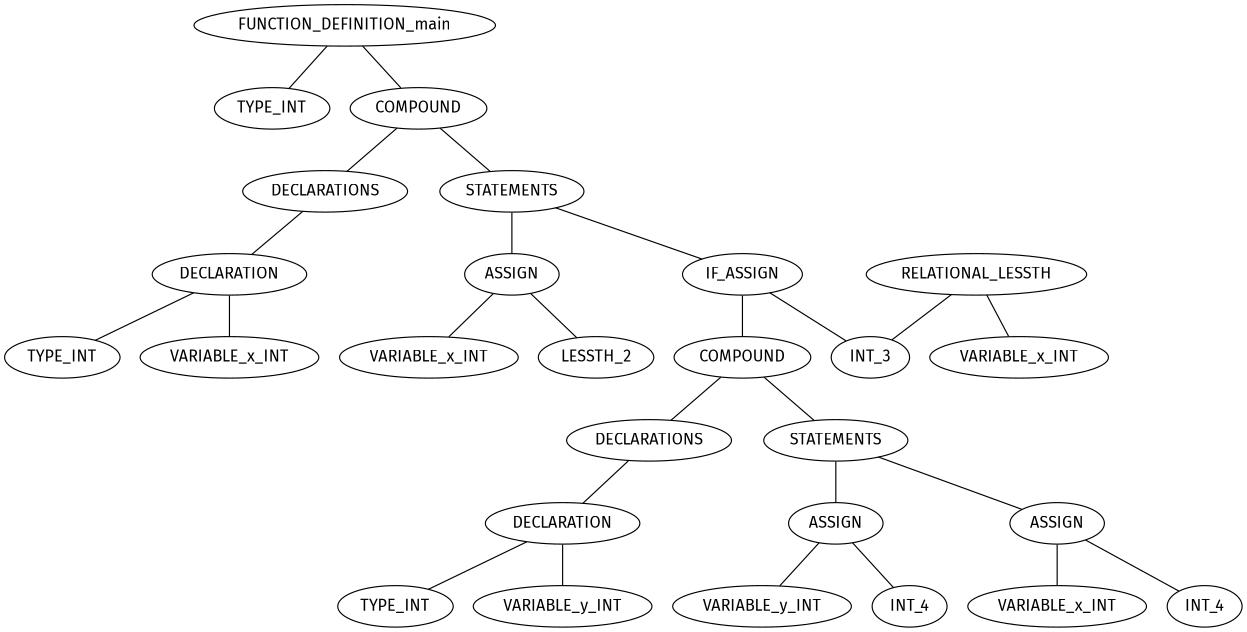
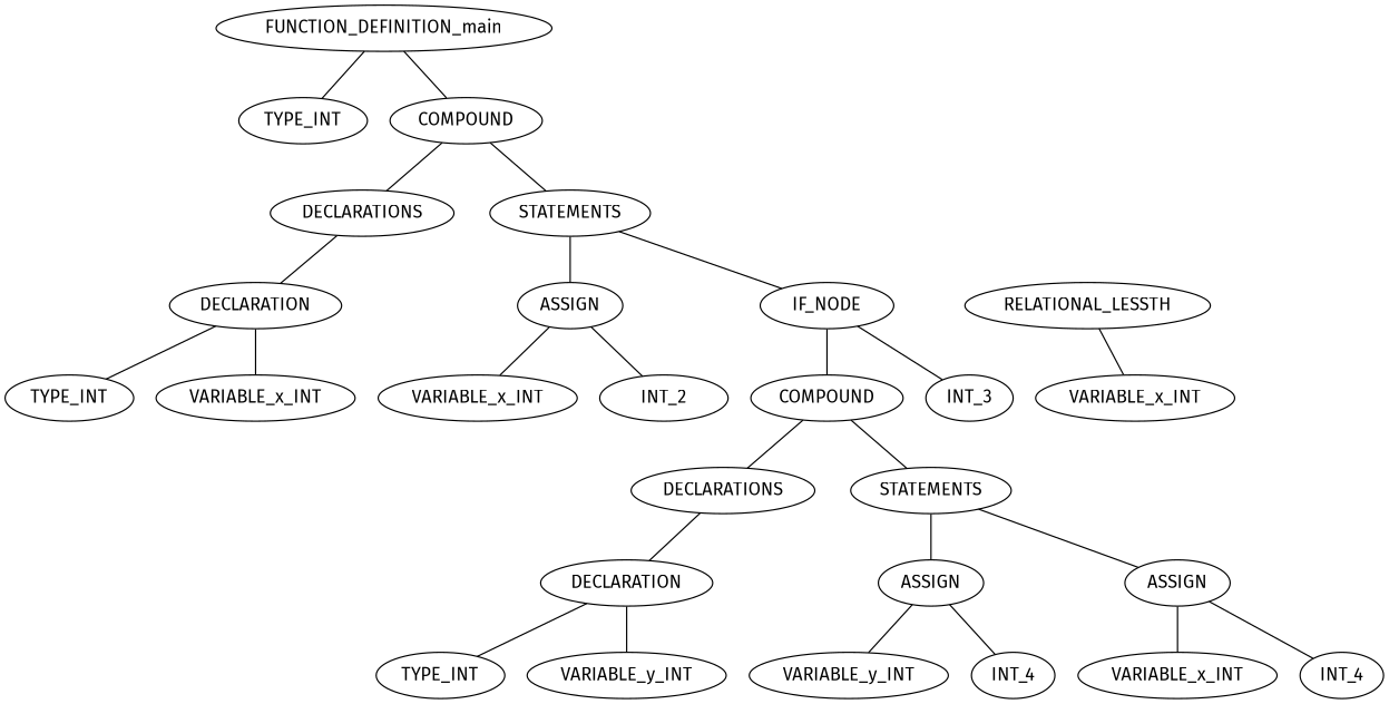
  graph {
    fontname="Fira Sans"
    node [fontname="Fira Sans"]
    edge [fontname="Fira Sans"]
    n1 [label=FUNCTION_DEFINITION_main]
    n2 [label=TYPE_INT]
    n3 [label=COMPOUND]
    n4 [label=DECLARATIONS]
    n5 [label=STATEMENTS]
    n6 [label=DECLARATION]
    n7 [label=ASSIGN]
-   n8 [label=IF_ASSIGN]
+   n8 [label=IF_NODE]
    n9 [label=TYPE_INT]
    n10 [label=VARIABLE_x_INT]
    n11 [label=VARIABLE_x_INT]
-   n12 [label=LESSTH_2]
+   n12 [label=INT_2]
    n13 [label=COMPOUND]
    n14 [label=INT_3]
    n15 [label=RELATIONAL_LESSTH]
    n16 [label=VARIABLE_x_INT]
    n17 [label=DECLARATIONS]
    n18 [label=STATEMENTS]
    n19 [label=DECLARATION]
    n20 [label=ASSIGN]
    n21 [label=ASSIGN]
    n22 [label=TYPE_INT]
    n23 [label=VARIABLE_y_INT]
    n24 [label=VARIABLE_y_INT]
    n25 [label=INT_4]
    n26 [label=VARIABLE_x_INT]
    n27 [label=INT_4]
    n1 -- n2
    n1 -- n3
    n3 -- n4
    n3 -- n5
    n4 -- n6
    n5 -- n7
    n5 -- n8
    n6 -- n9
    n6 -- n10
    n7 -- n11
    n7 -- n12
    n8 -- n13
    n8 -- n14
    n13 -- n17
    n13 -- n18
-   n15 -- n14
    n15 -- n16
    n17 -- n19
    n18 -- n20
    n18 -- n21
    n19 -- n22
    n19 -- n23
    n20 -- n24
    n20 -- n25
    n21 -- n26
    n21 -- n27
  }
